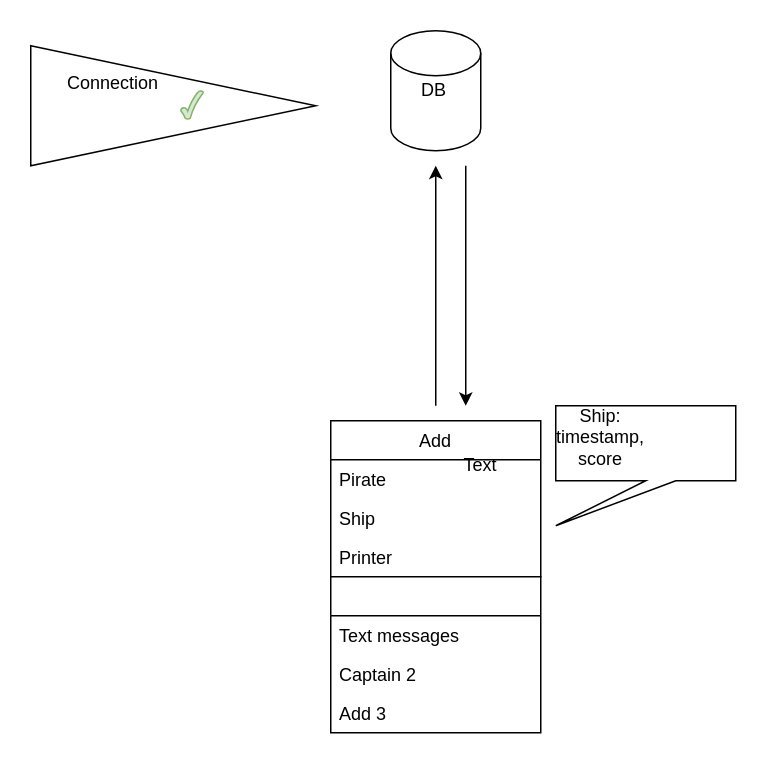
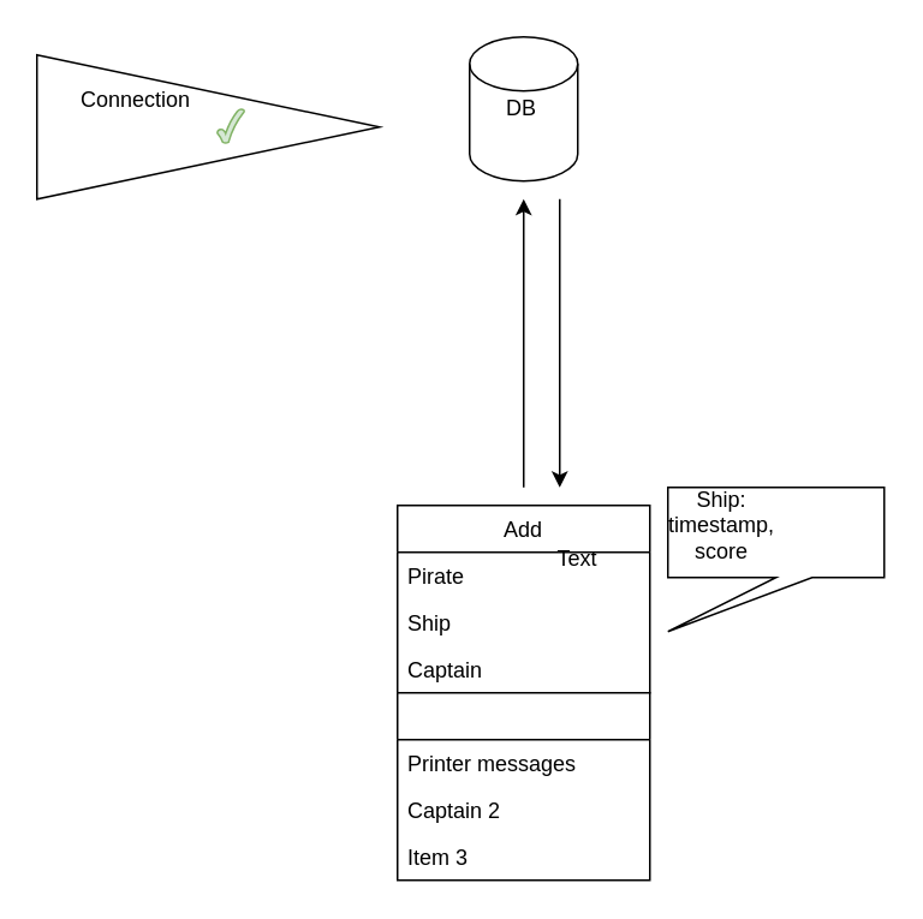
  <mxCell id="0" />
  <mxCell id="1" parent="0" />
  <mxCell id="2" value="" style="shape=cylinder3;whiteSpace=wrap;html=1;boundedLbl=1;backgroundOutline=1;size=15;" vertex="1" parent="1"><mxGeometry x="260" y="20" width="60" height="80" as="geometry" /></mxCell>
  <mxCell id="3" value="DB" style="text;html=1;strokeColor=none;fillColor=none;align=center;verticalAlign=middle;whiteSpace=wrap;rounded=0;" vertex="1" parent="1"><mxGeometry x="269" y="50" width="40" height="20" as="geometry" /></mxCell>
  <mxCell id="4" value="" style="endArrow=classic;html=1;" edge="1" parent="1"><mxGeometry width="50" height="50" relative="1" as="geometry"><mxPoint x="290" y="270" as="sourcePoint" /><mxPoint x="290" y="110" as="targetPoint" /></mxGeometry></mxCell>
  <mxCell id="5" value="Add" style="swimlane;fontStyle=0;childLayout=stackLayout;horizontal=1;startSize=26;horizontalStack=0;resizeParent=1;resizeParentMax=0;resizeLast=0;collapsible=1;marginBottom=0;" vertex="1" parent="1"><mxGeometry x="220" y="280" width="140" height="104" as="geometry" /></mxCell>
  <mxCell id="6" value="Pirate" style="text;strokeColor=none;fillColor=none;align=left;verticalAlign=top;spacingLeft=4;spacingRight=4;overflow=hidden;rotatable=0;points=[[0,0.5],[1,0.5]];portConstraint=eastwest;" vertex="1" parent="5"><mxGeometry y="26" width="140" height="26" as="geometry" /></mxCell>
  <mxCell id="7" value="Ship" style="text;strokeColor=none;fillColor=none;align=left;verticalAlign=top;spacingLeft=4;spacingRight=4;overflow=hidden;rotatable=0;points=[[0,0.5],[1,0.5]];portConstraint=eastwest;" vertex="1" parent="5"><mxGeometry y="52" width="140" height="26" as="geometry" /></mxCell>
- <mxCell id="8" value="Printer" style="text;strokeColor=none;fillColor=none;align=left;verticalAlign=top;spacingLeft=4;spacingRight=4;overflow=hidden;rotatable=0;points=[[0,0.5],[1,0.5]];portConstraint=eastwest;" vertex="1" parent="5"><mxGeometry y="78" width="140" height="26" as="geometry" /></mxCell>
+ <mxCell id="8" value="Captain" style="text;strokeColor=none;fillColor=none;align=left;verticalAlign=top;spacingLeft=4;spacingRight=4;overflow=hidden;rotatable=0;points=[[0,0.5],[1,0.5]];portConstraint=eastwest;" vertex="1" parent="5"><mxGeometry y="78" width="140" height="26" as="geometry" /></mxCell>
  <mxCell id="9" value="" style="triangle;whiteSpace=wrap;html=1;" vertex="1" parent="1"><mxGeometry x="20" y="30" width="190" height="80" as="geometry" /></mxCell>
  <mxCell id="10" value="Connection" style="text;html=1;strokeColor=none;fillColor=none;align=center;verticalAlign=middle;whiteSpace=wrap;rounded=0;" vertex="1" parent="1"><mxGeometry x="55" y="45" width="40" height="20" as="geometry" /></mxCell>
  <mxCell id="11" value="" style="endArrow=classic;html=1;" edge="1" parent="1"><mxGeometry width="50" height="50" relative="1" as="geometry"><mxPoint x="310" y="110" as="sourcePoint" /><mxPoint x="310" y="270" as="targetPoint" /></mxGeometry></mxCell>
  <mxCell id="12" value="" style="shape=callout;whiteSpace=wrap;html=1;perimeter=calloutPerimeter;position2=0;" vertex="1" parent="1"><mxGeometry x="370" y="270" width="120" height="80" as="geometry" /></mxCell>
  <mxCell id="13" value="Ship: timestamp,&lt;br&gt;score" style="text;html=1;strokeColor=none;fillColor=none;align=center;verticalAlign=middle;whiteSpace=wrap;rounded=0;" vertex="1" parent="1"><mxGeometry x="380" y="281" width="40" height="20" as="geometry" /></mxCell>
  <mxCell id="14" value="" style="swimlane;fontStyle=0;childLayout=stackLayout;horizontal=1;startSize=26;horizontalStack=0;resizeParent=1;resizeParentMax=0;resizeLast=0;collapsible=1;marginBottom=0;" vertex="1" parent="1"><mxGeometry x="220" y="384" width="140" height="104" as="geometry" /></mxCell>
- <mxCell id="15" value="Text messages" style="text;strokeColor=none;fillColor=none;align=left;verticalAlign=top;spacingLeft=4;spacingRight=4;overflow=hidden;rotatable=0;points=[[0,0.5],[1,0.5]];portConstraint=eastwest;" vertex="1" parent="14"><mxGeometry y="26" width="140" height="26" as="geometry" /></mxCell>
+ <mxCell id="15" value="Printer messages" style="text;strokeColor=none;fillColor=none;align=left;verticalAlign=top;spacingLeft=4;spacingRight=4;overflow=hidden;rotatable=0;points=[[0,0.5],[1,0.5]];portConstraint=eastwest;" vertex="1" parent="14"><mxGeometry y="26" width="140" height="26" as="geometry" /></mxCell>
  <mxCell id="16" value="Captain 2" style="text;strokeColor=none;fillColor=none;align=left;verticalAlign=top;spacingLeft=4;spacingRight=4;overflow=hidden;rotatable=0;points=[[0,0.5],[1,0.5]];portConstraint=eastwest;" vertex="1" parent="14"><mxGeometry y="52" width="140" height="26" as="geometry" /></mxCell>
- <mxCell id="17" value="Add 3" style="text;strokeColor=none;fillColor=none;align=left;verticalAlign=top;spacingLeft=4;spacingRight=4;overflow=hidden;rotatable=0;points=[[0,0.5],[1,0.5]];portConstraint=eastwest;" vertex="1" parent="14"><mxGeometry y="78" width="140" height="26" as="geometry" /></mxCell>
+ <mxCell id="17" value="Item 3" style="text;strokeColor=none;fillColor=none;align=left;verticalAlign=top;spacingLeft=4;spacingRight=4;overflow=hidden;rotatable=0;points=[[0,0.5],[1,0.5]];portConstraint=eastwest;" vertex="1" parent="14"><mxGeometry y="78" width="140" height="26" as="geometry" /></mxCell>
  <mxCell id="18" value="Text" style="text;html=1;strokeColor=none;fillColor=none;align=center;verticalAlign=middle;whiteSpace=wrap;rounded=0;" vertex="1" parent="1"><mxGeometry x="300" y="300" width="40" height="20" as="geometry" /></mxCell>
  <mxCell id="19" value="" style="verticalLabelPosition=bottom;verticalAlign=top;html=1;shape=mxgraph.basic.tick;fillColor=#d5e8d4;strokeColor=#82b366;" vertex="1" parent="1"><mxGeometry x="120" y="60" width="15" height="19" as="geometry" /></mxCell>
